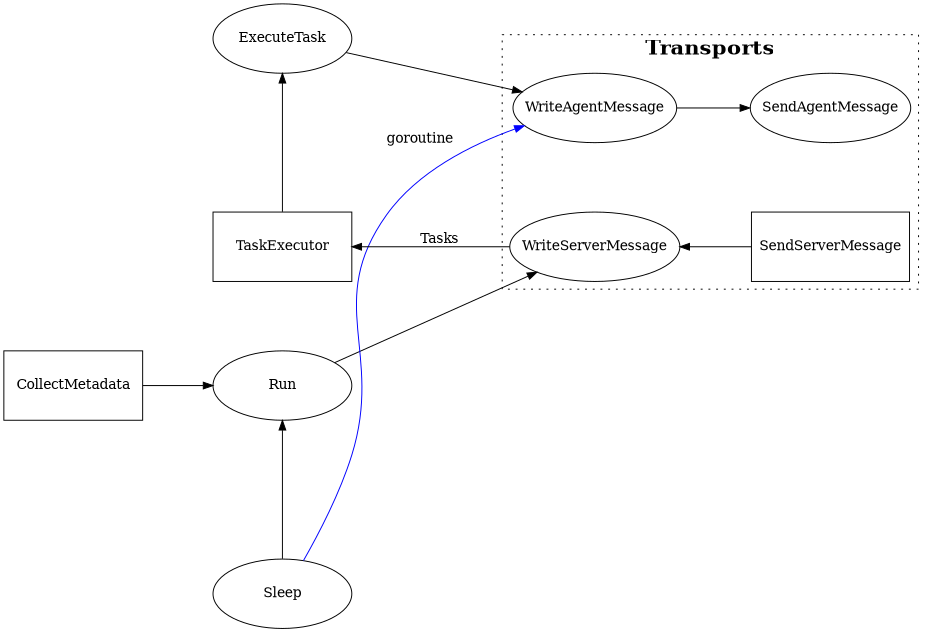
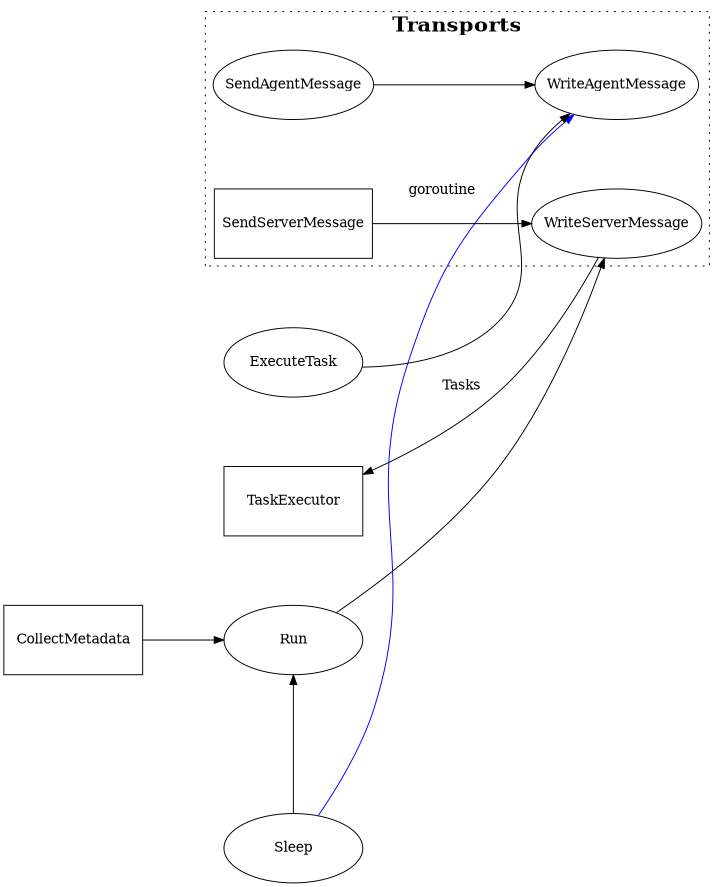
  digraph {
    compound=true
    newrank=true
    nodesep=1
    rankdir=LR
    ranksep=1
    Run [height=1 width=2]
    n2 [height=1 label=Sleep width=2]
    ExecuteTask [height=1 width=2]
    TaskExecutor [height=1 shape=rect width=2]
    WriteAgentMessage [height=1 width=2]
    WriteServerMessage [height=1 width=2]
    SendAgentMessage [height=1 width=2]
    SendServerMessage [height=1 shape=box width=2]
    CollectMetadata [height=1 shape=box width=2]
    subgraph sub_1 {
      rank=same
      Run
      n2
    }
    subgraph sub_2 {
      rank=same
      ExecuteTask
      TaskExecutor
    }
    subgraph cluster_3 {
      label=<<FONT POINT-SIZE="22"><B>Transports</B></FONT>>
      style=dotted
      subgraph sub_4 {
        label=<<FONT POINT-SIZE="22"><B>Transports</B></FONT>>
        rank=same
        style=dotted
        SendAgentMessage
        SendServerMessage
      }
      subgraph sub_5 {
        label=<<FONT POINT-SIZE="22"><B>Transports</B></FONT>>
        rank=same
        style=dotted
        WriteAgentMessage
        WriteServerMessage
      }
    }
    Run -> n2 [dir=back]
    Run -> WriteServerMessage
    n2 -> WriteAgentMessage [color=blue constraint=false label=<goroutine     >]
    ExecuteTask -> WriteAgentMessage
-   TaskExecutor -> ExecuteTask [constraint=false]
-   WriteAgentMessage -> SendAgentMessage
+   SendAgentMessage -> WriteAgentMessage
    WriteServerMessage -> TaskExecutor [label=<    Tasks>]
    SendServerMessage -> WriteServerMessage
    CollectMetadata -> Run
  }
